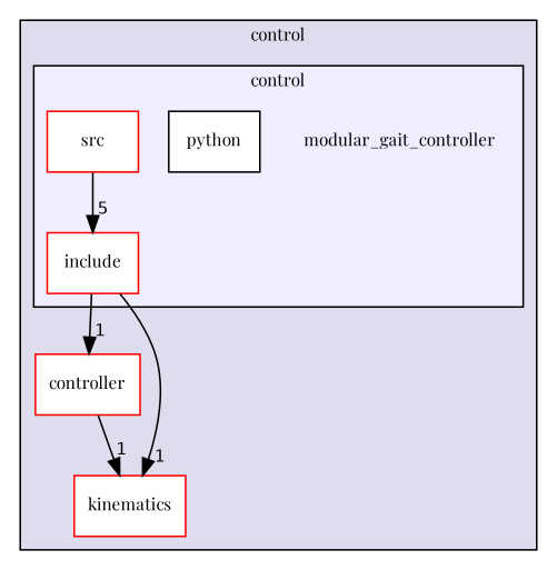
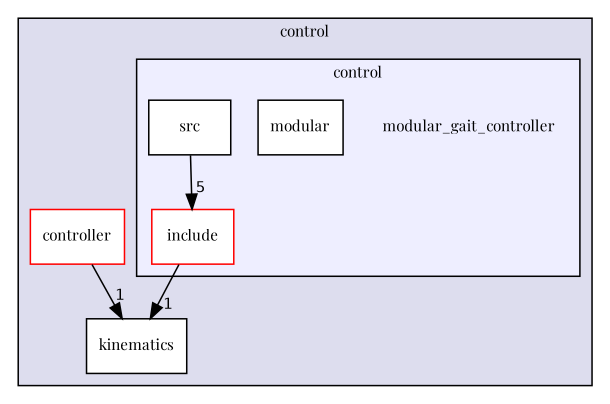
  digraph {
    compound=true
    fontname="Playfair Display"
    node [fontname="Playfair Display" fontsize=10 shape=box fillcolor=white style=filled]
    edge [headlabel=1 labeldistance=1.5 labelfontname=Helvetica labelfontsize=10 fontname="Playfair Display"]
    n1 [label=modular_gait_controller shape=plaintext fillcolor="" style=""]
    n2 [color=red label=include]
-   n3 [label=python]
-   n4 [label=src color=red]
+   n3 [label=modular]
+   n4 [label=src]
    n5 [color=red label=controller]
-   n6 [color=red label=kinematics]
+   n6 [color=black label=kinematics]
    subgraph cluster_1 {
      bgcolor="#ddddee"
      fontsize=10
      label=control
      pencolor=black
      n5
      n6
      subgraph cluster_2 {
        bgcolor="#eeeeff"
        fontsize=10
        pencolor=black
        n1
        n2
        n3
        n4
      }
    }
-   n2 -> n5
    n2 -> n6
    n4 -> n2 [headlabel=5]
    n5 -> n6
  }
